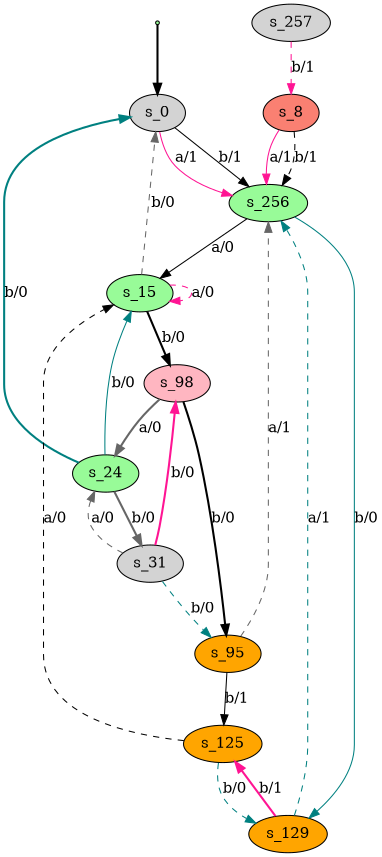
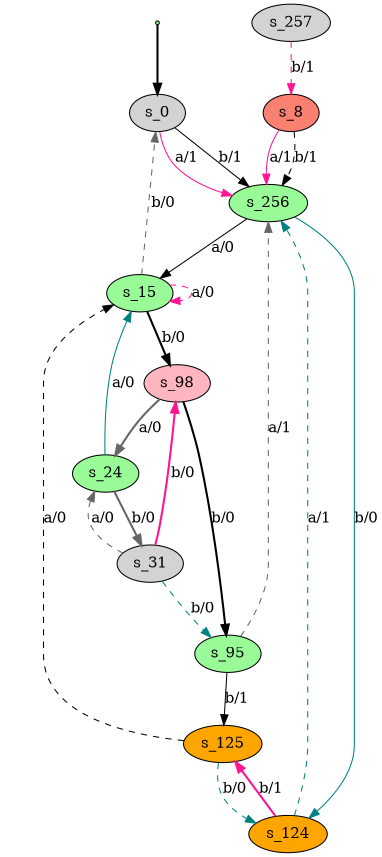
  digraph {
    node [fillcolor=palegreen style=filled]
    edge [color=black style=dashed]
    s_0 [fillcolor=lightgrey root=true]
    s_256
    s_15
-   s_124 [fillcolor=orange label=s_129]
+   s_124 [fillcolor=orange]
    s_257 [fillcolor=lightgrey]
    n6 [fillcolor=salmon label=s_8]
    s_31 [fillcolor=lightgrey]
    s_98 [fillcolor=lightpink]
-   s_95 [fillcolor=orange]
+   s_95
    s_24
    s_125 [fillcolor=orange]
    qi [shape=point]
    s_0 -> s_256 [color=deeppink label="a/1" style=solid]
    s_0 -> s_256 [label="b/1" style=solid]
    s_256 -> s_15 [label="a/0" style=solid]
    s_256 -> s_124 [color=teal label="b/0" style=solid]
    s_15 -> s_0 [color=gray40 label="b/0"]
    s_15 -> s_15 [color=deeppink label="a/0"]
    s_15 -> s_98 [label="b/0" style=bold]
    s_124 -> s_256 [color=teal label="a/1"]
    s_124 -> s_125 [color=deeppink label="b/1" style=bold]
    s_257 -> n6 [color=deeppink label="b/1"]
    n6 -> s_256 [color=deeppink label="a/1" style=solid]
    n6 -> s_256 [label="b/1"]
    s_31 -> s_98 [color=deeppink label="b/0" style=bold]
    s_31 -> s_95 [color=teal label="b/0"]
    s_31 -> s_24 [color=gray40 label="a/0"]
    s_98 -> s_95 [label="b/0" style=bold]
    s_98 -> s_24 [color=gray40 label="a/0" style=bold]
    s_95 -> s_256 [color=gray40 label="a/1"]
    s_95 -> s_125 [label="b/1" style=solid]
-   s_24 -> s_0 [color=teal label="b/0" style=bold]
-   s_24 -> s_15 [color=teal label="b/0" style=solid]
+   s_24 -> s_15 [color=teal label="a/0" style=solid]
    s_24 -> s_31 [color=gray40 label="b/0" style=bold]
    s_125 -> s_15 [label="a/0"]
    s_125 -> s_124 [color=teal label="b/0"]
    qi -> s_0 [style=bold]
  }
